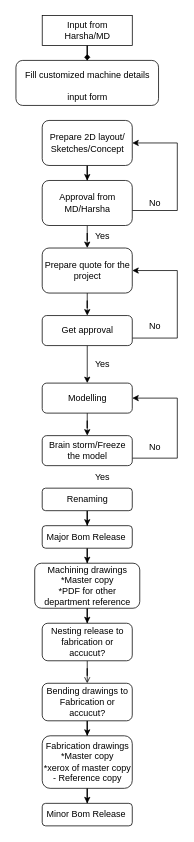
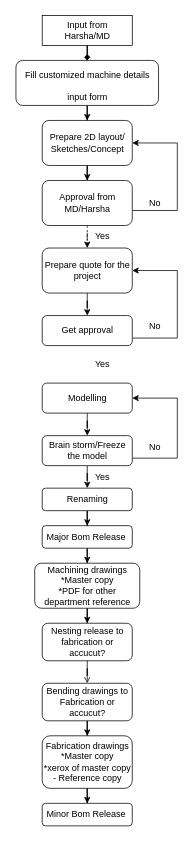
  <mxCell id="0" />
  <mxCell id="1" parent="0" />
  <mxCell id="2" style="edgeStyle=orthogonalEdgeStyle;rounded=0;orthogonalLoop=1;jettySize=auto;html=1;fontSize=12;endArrow=diamond;" edge="1" parent="1" source="3" target="5"><mxGeometry relative="1" as="geometry" /></mxCell>
  <mxCell id="3" value="Input from Harsha/MD" style="whiteSpace=wrap;html=1;fontSize=12;glass=0;strokeWidth=1;shadow=0;rounded=0;" parent="1" vertex="1"><mxGeometry x="55.5" y="20" width="120" height="40" as="geometry" /></mxCell>
+ <mxCell id="4" style="edgeStyle=orthogonalEdgeStyle;rounded=0;orthogonalLoop=1;jettySize=auto;html=1;entryX=0.5;entryY=0;entryDx=0;entryDy=0;fontSize=12;" edge="1" parent="1" source="5" target="7"><mxGeometry relative="1" as="geometry" /></mxCell>
  <mxCell id="5" value="&lt;span style=&quot;font-size: 12px;&quot;&gt;Fill customized machine details input form&lt;/span&gt;" style="rounded=1;whiteSpace=wrap;html=1;fontSize=24;" vertex="1" parent="1"><mxGeometry x="20.5" y="80" width="190" height="60" as="geometry" /></mxCell>
  <mxCell id="6" style="edgeStyle=orthogonalEdgeStyle;rounded=0;orthogonalLoop=1;jettySize=auto;html=1;fontSize=12;" edge="1" parent="1" source="7" target="10"><mxGeometry relative="1" as="geometry" /></mxCell>
  <mxCell id="7" value="Prepare 2D layout/ Sketches/Concept" style="rounded=1;whiteSpace=wrap;html=1;fontSize=12;" vertex="1" parent="1"><mxGeometry x="55.5" y="160" width="120" height="60" as="geometry" /></mxCell>
  <mxCell id="8" style="edgeStyle=orthogonalEdgeStyle;rounded=0;orthogonalLoop=1;jettySize=auto;html=1;fontSize=12;entryX=1;entryY=0.5;entryDx=0;entryDy=0;" edge="1" parent="1" source="10" target="7"><mxGeometry relative="1" as="geometry"><mxPoint x="325.5" y="120" as="targetPoint" /><Array as="points"><mxPoint x="235.5" y="280" /><mxPoint x="235.5" y="190" /></Array></mxGeometry></mxCell>
- <mxCell id="9" style="edgeStyle=orthogonalEdgeStyle;rounded=0;orthogonalLoop=1;jettySize=auto;html=1;entryX=0.5;entryY=0;entryDx=0;entryDy=0;fontSize=12;" edge="1" parent="1" source="10" target="29"><mxGeometry relative="1" as="geometry" /></mxCell>
+ <mxCell id="9" style="edgeStyle=orthogonalEdgeStyle;rounded=0;orthogonalLoop=1;jettySize=auto;html=1;entryX=0.5;entryY=0;entryDx=0;entryDy=0;fontSize=12;dashed=1;" edge="1" parent="1" source="10" target="29"><mxGeometry relative="1" as="geometry" /></mxCell>
  <mxCell id="10" value="Approval from MD/Harsha" style="rounded=1;whiteSpace=wrap;html=1;fontSize=12;" vertex="1" parent="1"><mxGeometry x="55.5" y="240" width="120" height="60" as="geometry" /></mxCell>
  <mxCell id="11" value="No" style="text;html=1;strokeColor=none;fillColor=none;align=center;verticalAlign=middle;whiteSpace=wrap;rounded=0;fontSize=12;" vertex="1" parent="1"><mxGeometry x="175.5" y="255" width="60" height="30" as="geometry" /></mxCell>
  <mxCell id="12" value="Yes" style="text;html=1;strokeColor=none;fillColor=none;align=center;verticalAlign=middle;whiteSpace=wrap;rounded=0;fontSize=12;" vertex="1" parent="1"><mxGeometry x="105.5" y="300" width="60" height="30" as="geometry" /></mxCell>
- <mxCell id="13" style="edgeStyle=orthogonalEdgeStyle;rounded=0;orthogonalLoop=1;jettySize=auto;html=1;fontSize=12;entryX=0.5;entryY=0;entryDx=0;entryDy=0;" edge="1" parent="1" source="15" target="18"><mxGeometry relative="1" as="geometry"><mxPoint x="115.5" y="620" as="targetPoint" /></mxGeometry></mxCell>
  <mxCell id="14" style="edgeStyle=orthogonalEdgeStyle;rounded=0;orthogonalLoop=1;jettySize=auto;html=1;entryX=1;entryY=0.5;entryDx=0;entryDy=0;fontSize=12;" edge="1" parent="1" source="15" target="29"><mxGeometry relative="1" as="geometry"><Array as="points"><mxPoint x="235.5" y="450" /><mxPoint x="235.5" y="360" /></Array></mxGeometry></mxCell>
  <mxCell id="15" value="Get approval" style="rounded=1;whiteSpace=wrap;html=1;fontSize=12;" vertex="1" parent="1"><mxGeometry x="55.5" y="420" width="120" height="40" as="geometry" /></mxCell>
  <mxCell id="16" value="No" style="text;html=1;strokeColor=none;fillColor=none;align=center;verticalAlign=middle;whiteSpace=wrap;rounded=0;fontSize=12;" vertex="1" parent="1"><mxGeometry x="175.5" y="420" width="60" height="30" as="geometry" /></mxCell>
  <mxCell id="17" style="edgeStyle=orthogonalEdgeStyle;rounded=0;orthogonalLoop=1;jettySize=auto;html=1;fontSize=12;" edge="1" parent="1" source="18" target="34"><mxGeometry relative="1" as="geometry" /></mxCell>
  <mxCell id="18" value="Modelling" style="rounded=1;whiteSpace=wrap;html=1;fontSize=12;" vertex="1" parent="1"><mxGeometry x="55.5" y="510" width="120" height="40" as="geometry" /></mxCell>
  <mxCell id="19" value="Yes" style="text;html=1;strokeColor=none;fillColor=none;align=center;verticalAlign=middle;whiteSpace=wrap;rounded=0;fontSize=12;" vertex="1" parent="1"><mxGeometry x="105.5" y="470" width="60" height="30" as="geometry" /></mxCell>
  <mxCell id="20" style="edgeStyle=orthogonalEdgeStyle;rounded=0;orthogonalLoop=1;jettySize=auto;html=1;entryX=0.5;entryY=0;entryDx=0;entryDy=0;fontSize=12;" edge="1" parent="1" source="21" target="23"><mxGeometry relative="1" as="geometry" /></mxCell>
  <mxCell id="21" value="Major Bom Release&amp;nbsp;" style="rounded=1;whiteSpace=wrap;html=1;fontSize=12;" vertex="1" parent="1"><mxGeometry x="55.5" y="700" width="120" height="30" as="geometry" /></mxCell>
  <mxCell id="22" style="edgeStyle=orthogonalEdgeStyle;rounded=0;orthogonalLoop=1;jettySize=auto;html=1;fontSize=12;" edge="1" parent="1" source="23" target="25"><mxGeometry relative="1" as="geometry" /></mxCell>
  <mxCell id="23" value="Machining drawings&lt;br&gt;*Master copy&lt;br&gt;*PDF for other department reference" style="rounded=1;whiteSpace=wrap;html=1;fontSize=12;" vertex="1" parent="1"><mxGeometry x="45.5" y="750" width="140" height="60" as="geometry" /></mxCell>
  <mxCell id="24" style="edgeStyle=orthogonalEdgeStyle;rounded=0;orthogonalLoop=1;jettySize=auto;html=1;fontSize=12;endArrow=open;" edge="1" parent="1" source="25" target="27"><mxGeometry relative="1" as="geometry"><mxPoint x="115.5" y="820" as="targetPoint" /></mxGeometry></mxCell>
  <mxCell id="25" value="Nesting release to fabrication or accucut?" style="rounded=1;whiteSpace=wrap;html=1;fontSize=12;" vertex="1" parent="1"><mxGeometry x="55.5" y="830" width="120" height="50" as="geometry" /></mxCell>
  <mxCell id="26" style="edgeStyle=orthogonalEdgeStyle;rounded=0;orthogonalLoop=1;jettySize=auto;html=1;fontSize=12;" edge="1" parent="1" source="27" target="31"><mxGeometry relative="1" as="geometry" /></mxCell>
  <mxCell id="27" value="Bending drawings to Fabrication or accucut?" style="rounded=1;whiteSpace=wrap;html=1;fontSize=12;" vertex="1" parent="1"><mxGeometry x="55.5" y="910" width="120" height="50" as="geometry" /></mxCell>
  <mxCell id="28" style="edgeStyle=orthogonalEdgeStyle;rounded=0;orthogonalLoop=1;jettySize=auto;html=1;fontSize=12;" edge="1" parent="1" source="29" target="15"><mxGeometry relative="1" as="geometry" /></mxCell>
  <mxCell id="29" value="Prepare quote for the project" style="rounded=1;whiteSpace=wrap;html=1;fontSize=12;" vertex="1" parent="1"><mxGeometry x="55.5" y="330" width="120" height="60" as="geometry" /></mxCell>
  <mxCell id="30" style="edgeStyle=orthogonalEdgeStyle;rounded=0;orthogonalLoop=1;jettySize=auto;html=1;fontSize=12;" edge="1" parent="1" source="31" target="39"><mxGeometry relative="1" as="geometry" /></mxCell>
  <mxCell id="31" value="Fabrication drawings&lt;br&gt;*Master copy&lt;br&gt;*xerox of master copy - Reference copy" style="rounded=1;whiteSpace=wrap;html=1;fontSize=12;" vertex="1" parent="1"><mxGeometry x="55.5" y="980" width="120" height="70" as="geometry" /></mxCell>
  <mxCell id="32" style="edgeStyle=orthogonalEdgeStyle;rounded=0;orthogonalLoop=1;jettySize=auto;html=1;entryX=1;entryY=0.5;entryDx=0;entryDy=0;fontSize=12;" edge="1" parent="1" source="34" target="18"><mxGeometry relative="1" as="geometry"><Array as="points"><mxPoint x="235.5" y="610" /><mxPoint x="235.5" y="530" /></Array></mxGeometry></mxCell>
+ <mxCell id="33" style="edgeStyle=orthogonalEdgeStyle;rounded=0;orthogonalLoop=1;jettySize=auto;html=1;fontSize=12;" edge="1" parent="1" source="34" target="38"><mxGeometry relative="1" as="geometry" /></mxCell>
  <mxCell id="34" value="Brain storm/Freeze the model" style="rounded=1;whiteSpace=wrap;html=1;fontSize=12;" vertex="1" parent="1"><mxGeometry x="55.5" y="580" width="120" height="40" as="geometry" /></mxCell>
  <mxCell id="35" value="Yes" style="text;html=1;strokeColor=none;fillColor=none;align=center;verticalAlign=middle;whiteSpace=wrap;rounded=0;fontSize=12;" vertex="1" parent="1"><mxGeometry x="105.5" y="620" width="60" height="30" as="geometry" /></mxCell>
  <mxCell id="36" value="No" style="text;html=1;strokeColor=none;fillColor=none;align=center;verticalAlign=middle;whiteSpace=wrap;rounded=0;fontSize=12;" vertex="1" parent="1"><mxGeometry x="175.5" y="580" width="60" height="30" as="geometry" /></mxCell>
  <mxCell id="37" style="edgeStyle=orthogonalEdgeStyle;rounded=0;orthogonalLoop=1;jettySize=auto;html=1;fontSize=12;" edge="1" parent="1" source="38" target="21"><mxGeometry relative="1" as="geometry" /></mxCell>
  <mxCell id="38" value="Renaming" style="rounded=1;whiteSpace=wrap;html=1;fontSize=12;" vertex="1" parent="1"><mxGeometry x="55.5" y="650" width="120" height="30" as="geometry" /></mxCell>
  <mxCell id="39" value="Minor Bom Release&amp;nbsp;" style="rounded=1;whiteSpace=wrap;html=1;fontSize=12;" vertex="1" parent="1"><mxGeometry x="55.5" y="1070" width="120" height="30" as="geometry" /></mxCell>
